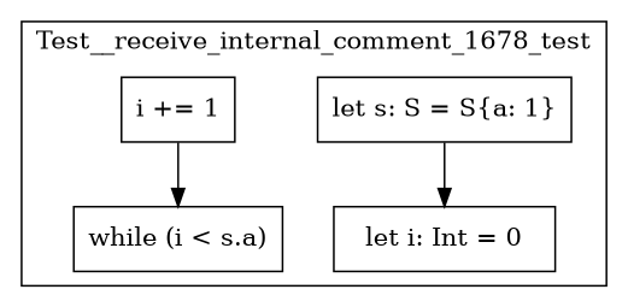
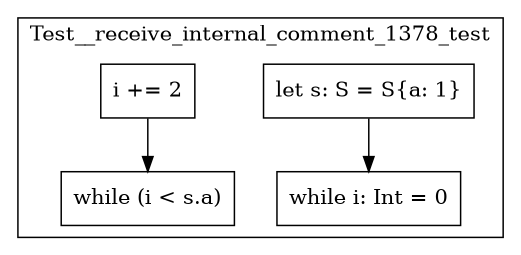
  digraph {
    node [shape=box]
    n1 [label="let s: S = S{a: 1}"]
-   n2 [label="let i: Int = 0"]
+   n2 [label="while i: Int = 0"]
    n3 [label="while (i < s.a)"]
-   n4 [label="i += 1"]
+   n4 [label="i += 2"]
    subgraph cluster_1 {
-     label=Test__receive_internal_comment_1678_test
+     label=Test__receive_internal_comment_1378_test
      n1
      n2
      n3
      n4
    }
    n1 -> n2
    n4 -> n3
  }
